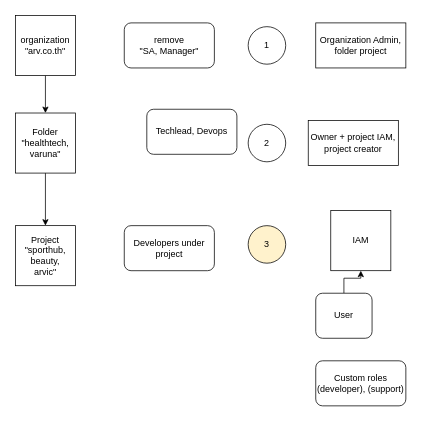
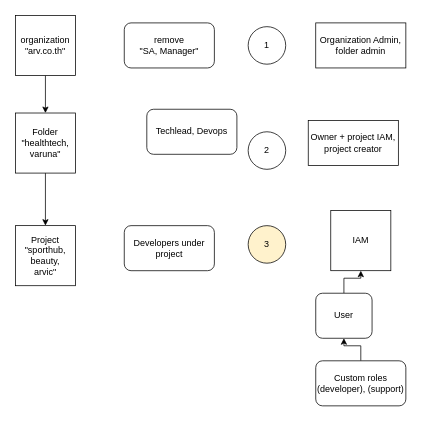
  <mxCell id="0" />
  <mxCell id="1" parent="0" />
  <mxCell id="2" value="" style="edgeStyle=orthogonalEdgeStyle;rounded=0;orthogonalLoop=1;jettySize=auto;html=1;" parent="1" source="3" target="5" edge="1"><mxGeometry relative="1" as="geometry" /></mxCell>
  <mxCell id="3" value="organization&lt;br&gt;&quot;arv.co.th&quot;" style="whiteSpace=wrap;html=1;aspect=fixed;" parent="1" vertex="1"><mxGeometry x="20" y="20" width="80" height="80" as="geometry" /></mxCell>
  <mxCell id="4" value="" style="edgeStyle=orthogonalEdgeStyle;rounded=0;orthogonalLoop=1;jettySize=auto;html=1;" parent="1" source="5" target="6" edge="1"><mxGeometry relative="1" as="geometry" /></mxCell>
  <mxCell id="5" value="Folder&lt;br&gt;&quot;healthtech, varuna&quot;" style="whiteSpace=wrap;html=1;aspect=fixed;" parent="1" vertex="1"><mxGeometry x="20" y="150" width="80" height="80" as="geometry" /></mxCell>
  <mxCell id="6" value="Project&lt;br&gt;&quot;sporthub,&lt;br&gt;beauty,&lt;br&gt;arvic&quot;" style="whiteSpace=wrap;html=1;aspect=fixed;" parent="1" vertex="1"><mxGeometry x="20" y="300" width="80" height="80" as="geometry" /></mxCell>
  <mxCell id="7" value="remove&lt;br&gt;&quot;SA, Manager&quot;" style="rounded=1;whiteSpace=wrap;html=1;" parent="1" vertex="1"><mxGeometry x="165" y="30" width="120" height="60" as="geometry" /></mxCell>
  <mxCell id="8" value="Techlead, Devops" style="rounded=1;whiteSpace=wrap;html=1;" parent="1" vertex="1"><mxGeometry x="195" y="145" width="120" height="60" as="geometry" /></mxCell>
  <mxCell id="9" value="Developers under project" style="rounded=1;whiteSpace=wrap;html=1;" parent="1" vertex="1"><mxGeometry x="165" y="300" width="120" height="60" as="geometry" /></mxCell>
- <mxCell id="10" value="2" style="ellipse;whiteSpace=wrap;html=1;aspect=fixed;" parent="1" vertex="1"><mxGeometry x="330" y="165" width="50" height="50" as="geometry" /></mxCell>
+ <mxCell id="10" value="2" style="ellipse;whiteSpace=wrap;html=1;aspect=fixed;" parent="1" vertex="1"><mxGeometry x="330" y="175" width="50" height="50" as="geometry" /></mxCell>
  <mxCell id="11" value="3" style="ellipse;whiteSpace=wrap;html=1;aspect=fixed;fillColor=#fff2cc;" parent="1" vertex="1"><mxGeometry x="330" y="300" width="50" height="50" as="geometry" /></mxCell>
  <mxCell id="12" value="1" style="ellipse;whiteSpace=wrap;html=1;aspect=fixed;" parent="1" vertex="1"><mxGeometry x="330" y="35" width="50" height="50" as="geometry" /></mxCell>
+ <mxCell id="13" value="" style="edgeStyle=orthogonalEdgeStyle;rounded=0;orthogonalLoop=1;jettySize=auto;html=1;" parent="1" source="14" target="16" edge="1"><mxGeometry relative="1" as="geometry" /></mxCell>
  <mxCell id="14" value="Custom roles (developer), (support)" style="rounded=1;whiteSpace=wrap;html=1;" parent="1" vertex="1"><mxGeometry x="420" y="480" width="120" height="60" as="geometry" /></mxCell>
  <mxCell id="15" value="" style="edgeStyle=orthogonalEdgeStyle;rounded=0;orthogonalLoop=1;jettySize=auto;html=1;" parent="1" source="16" target="17" edge="1"><mxGeometry relative="1" as="geometry" /></mxCell>
  <mxCell id="16" value="User" style="rounded=1;whiteSpace=wrap;html=1;" parent="1" vertex="1"><mxGeometry x="420" y="390" width="75" height="60" as="geometry" /></mxCell>
  <mxCell id="17" value="IAM" style="whiteSpace=wrap;html=1;aspect=fixed;" parent="1" vertex="1"><mxGeometry x="440" y="280" width="80" height="80" as="geometry" /></mxCell>
- <mxCell id="18" value="Organization Admin,&lt;br&gt;folder project" style="rounded=0;whiteSpace=wrap;html=1;" parent="1" vertex="1"><mxGeometry x="420" y="30" width="120" height="60" as="geometry" /></mxCell>
+ <mxCell id="18" value="Organization Admin,&lt;br&gt;folder admin" style="rounded=0;whiteSpace=wrap;html=1;" parent="1" vertex="1"><mxGeometry x="420" y="30" width="120" height="60" as="geometry" /></mxCell>
  <mxCell id="19" value="Owner + project IAM,&lt;br&gt;project creator" style="rounded=0;whiteSpace=wrap;html=1;" parent="1" vertex="1"><mxGeometry x="410" y="160" width="120" height="60" as="geometry" /></mxCell>
